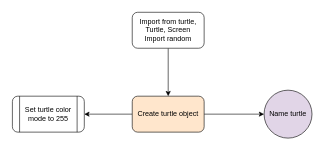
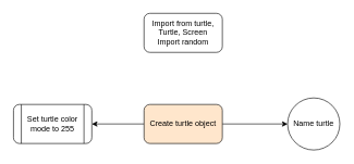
  <mxCell id="0" />
  <mxCell id="1" parent="0" />
- <mxCell id="2" value="" style="edgeStyle=orthogonalEdgeStyle;rounded=0;orthogonalLoop=1;jettySize=auto;html=1;" edge="1" parent="1" source="3" target="6"><mxGeometry relative="1" as="geometry" /></mxCell>
  <mxCell id="3" value="&lt;div&gt;Import from turtle, Turtle, Screen&lt;/div&gt;&lt;div&gt;Import random&lt;br&gt;&lt;/div&gt;" style="rounded=1;whiteSpace=wrap;html=1;" vertex="1" parent="1"><mxGeometry x="220" y="20" width="120" height="60" as="geometry" /></mxCell>
  <mxCell id="4" value="" style="edgeStyle=orthogonalEdgeStyle;rounded=0;orthogonalLoop=1;jettySize=auto;html=1;" edge="1" parent="1" source="6" target="7"><mxGeometry relative="1" as="geometry" /></mxCell>
  <mxCell id="5" value="" style="edgeStyle=orthogonalEdgeStyle;rounded=0;orthogonalLoop=1;jettySize=auto;html=1;" edge="1" parent="1" source="6" target="8"><mxGeometry relative="1" as="geometry" /></mxCell>
  <mxCell id="6" value="Create turtle object" style="whiteSpace=wrap;html=1;rounded=1;fillColor=#ffe6cc;" vertex="1" parent="1"><mxGeometry x="220" y="160" width="120" height="60" as="geometry" /></mxCell>
  <mxCell id="7" value="&lt;div&gt;Set turtle color mode to 255&lt;/div&gt;" style="shape=process;whiteSpace=wrap;html=1;backgroundOutline=1;rounded=1;" vertex="1" parent="1"><mxGeometry x="20" y="160" width="120" height="60" as="geometry" /></mxCell>
- <mxCell id="8" value="Name turtle" style="ellipse;whiteSpace=wrap;html=1;rounded=1;fillColor=#e1d5e7;" vertex="1" parent="1"><mxGeometry x="440" y="150" width="80" height="80" as="geometry" /></mxCell>
+ <mxCell id="8" value="Name turtle" style="ellipse;whiteSpace=wrap;html=1;rounded=1;" vertex="1" parent="1"><mxGeometry x="440" y="150" width="80" height="80" as="geometry" /></mxCell>
